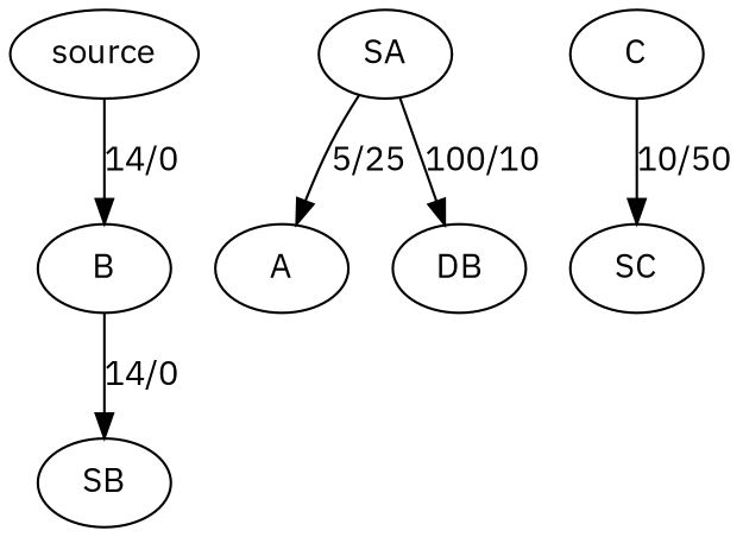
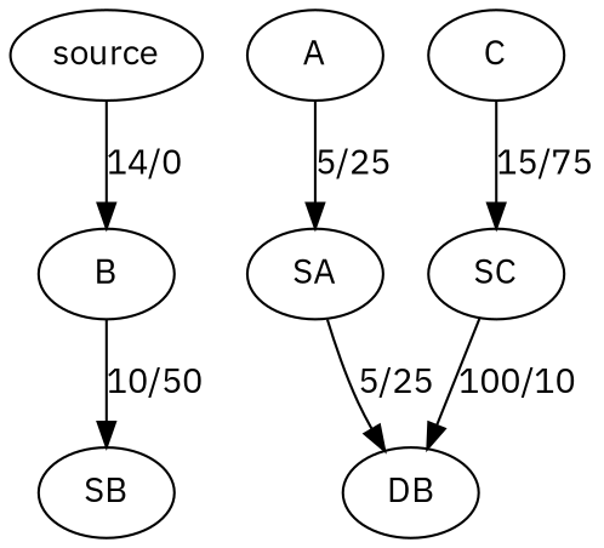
  digraph {
    fontname="IBM Plex Sans"
    node [fontname="IBM Plex Sans"]
    edge [fontname="IBM Plex Sans"]
    n1 [label=B]
    n2 [label=SB]
    n3 [label=source]
    n4 [label=A]
    n5 [label=SA]
    n6 [label=C]
    n7 [label=SC]
    n8 [label=DB]
-   n1 -> n2 [label="14/0"]
+   n1 -> n2 [label="10/50"]
    n3 -> n1 [label="14/0"]
-   n5 -> n4 [label="5/25"]
-   n5 -> n8 [label="100/10"]
-   n6 -> n7 [label="10/50"]
+   n4 -> n5 [label="5/25"]
+   n5 -> n8 [label="5/25"]
+   n6 -> n7 [label="15/75"]
+   n7 -> n8 [label="100/10"]
  }
